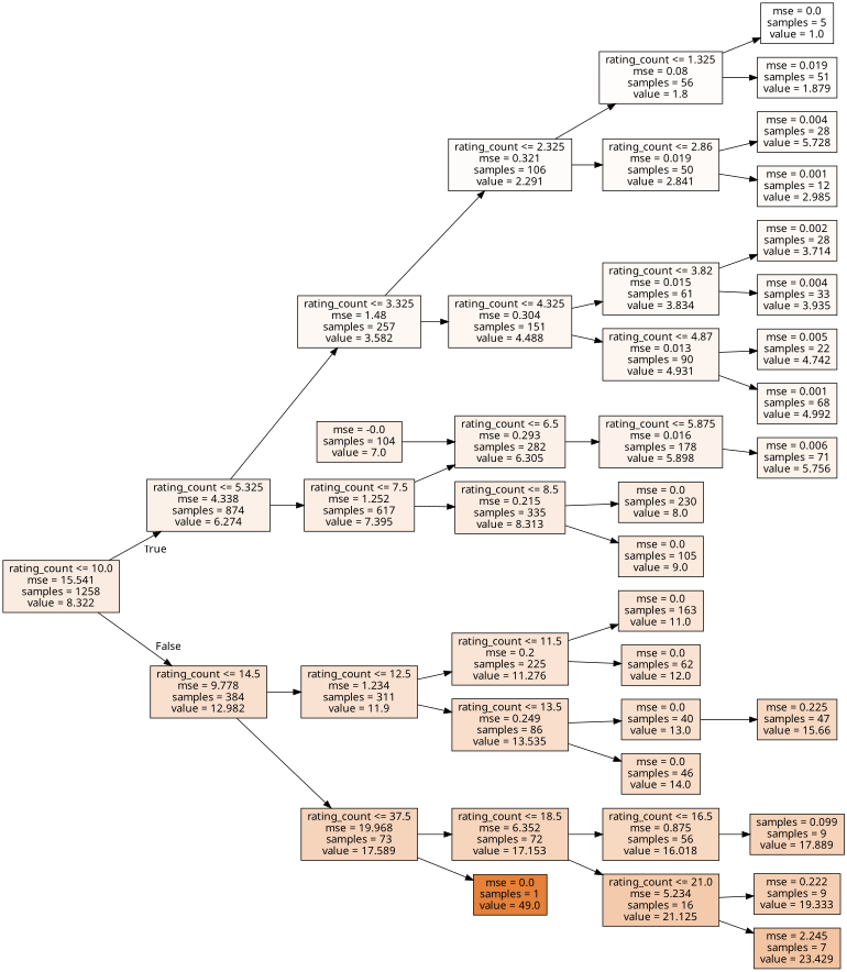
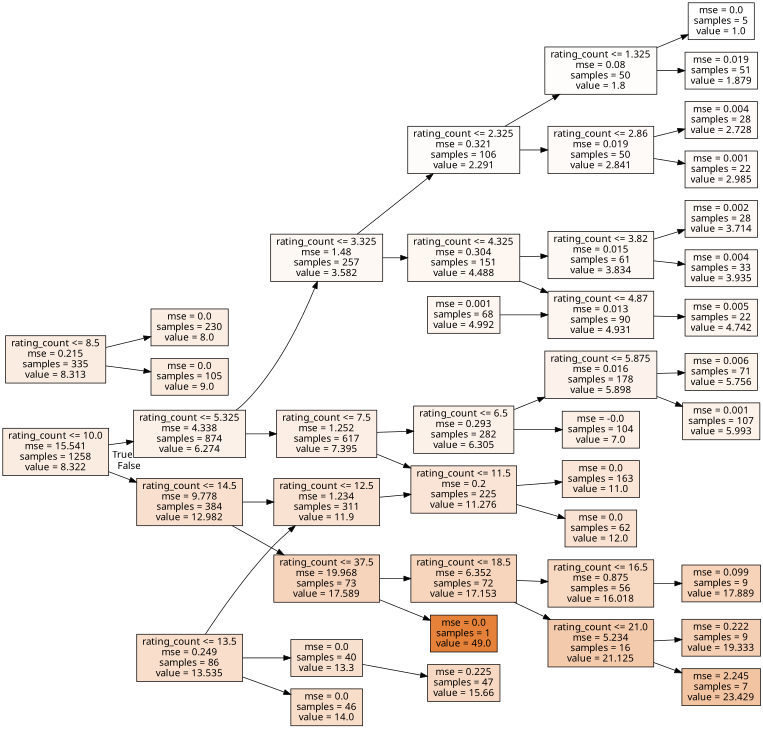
  digraph {
    fontname="Noto Sans"
    rankdir=LR
    node [color=black fillcolor="#fbece1" fontname="Noto Sans" shape=box style=filled]
    edge [fontname="Noto Sans"]
    n1 [label="rating_count <= 10.0\nmse = 15.541\nsamples = 1258\nvalue = 8.322"]
    n2 [fillcolor="#fcf1e9" label="rating_count <= 5.325\nmse = 4.338\nsamples = 874\nvalue = 6.274"]
    n3 [fillcolor="#f9e0ce" label="rating_count <= 14.5\nmse = 9.778\nsamples = 384\nvalue = 12.982"]
    n4 [fillcolor="#fef8f4" label="rating_count <= 3.325\nmse = 1.48\nsamples = 257\nvalue = 3.582"]
    n5 [fillcolor="#fceee5" label="rating_count <= 7.5\nmse = 1.252\nsamples = 617\nvalue = 7.395"]
    n6 [fillcolor="#f9e2d2" label="rating_count <= 12.5\nmse = 1.234\nsamples = 311\nvalue = 11.9"]
    n7 [fillcolor="#f6d3bb" label="rating_count <= 37.5\nmse = 19.968\nsamples = 73\nvalue = 17.589"]
    n8 [fillcolor="#fefcfa" label="rating_count <= 2.325\nmse = 0.321\nsamples = 106\nvalue = 2.291"]
    n9 [fillcolor="#fdf6f1" label="rating_count <= 4.325\nmse = 0.304\nsamples = 151\nvalue = 4.488"]
    n10 [fillcolor="#fcf1e9" label="rating_count <= 6.5\nmse = 0.293\nsamples = 282\nvalue = 6.305"]
    n11 [label="rating_count <= 8.5\nmse = 0.215\nsamples = 335\nvalue = 8.313"]
-   n12 [fillcolor="#fffdfc" label="rating_count <= 1.325\nmse = 0.08\nsamples = 56\nvalue = 1.8"]
+   n12 [fillcolor="#fffdfc" label="rating_count <= 1.325\nmse = 0.08\nsamples = 50\nvalue = 1.8"]
    n13 [fillcolor="#fefaf7" label="rating_count <= 2.86\nmse = 0.019\nsamples = 50\nvalue = 2.841"]
    n14 [fillcolor="#fdf8f3" label="rating_count <= 3.82\nmse = 0.015\nsamples = 61\nvalue = 3.834"]
    n15 [fillcolor="#fdf5ef" label="rating_count <= 4.87\nmse = 0.013\nsamples = 90\nvalue = 4.931"]
    n16 [fillcolor="#ffffff" label="mse = 0.0\nsamples = 5\nvalue = 1.0"]
    n17 [fillcolor="#fffdfb" label="mse = 0.019\nsamples = 51\nvalue = 1.879"]
-   n18 [fillcolor="#fefaf8" label="mse = 0.004\nsamples = 28\nvalue = 5.728"]
-   n19 [fillcolor="#fefaf7" label="mse = 0.001\nsamples = 12\nvalue = 2.985"]
+   n18 [fillcolor="#fefaf8" label="mse = 0.004\nsamples = 28\nvalue = 2.728"]
+   n19 [fillcolor="#fefaf7" label="mse = 0.001\nsamples = 22\nvalue = 2.985"]
    n20 [fillcolor="#fef8f4" label="mse = 0.002\nsamples = 28\nvalue = 3.714"]
    n21 [fillcolor="#fdf7f3" label="mse = 0.004\nsamples = 33\nvalue = 3.935"]
    n22 [fillcolor="#fdf5f0" label="mse = 0.005\nsamples = 22\nvalue = 4.742"]
    n23 [fillcolor="#fdf5ef" label="mse = 0.001\nsamples = 68\nvalue = 4.992"]
    n24 [fillcolor="#fcf2eb" label="rating_count <= 5.875\nmse = 0.016\nsamples = 178\nvalue = 5.898"]
    n25 [fillcolor="#fcefe6" label="mse = -0.0\nsamples = 104\nvalue = 7.0"]
    n26 [fillcolor="#fbede2" label="mse = 0.0\nsamples = 230\nvalue = 8.0"]
    n27 [fillcolor="#fbeade" label="mse = 0.0\nsamples = 105\nvalue = 9.0"]
    n28 [fillcolor="#fcf3eb" label="mse = 0.006\nsamples = 71\nvalue = 5.756"]
+   n29 [fillcolor="#fcf2ea" label="mse = 0.001\nsamples = 107\nvalue = 5.993"]
    n30 [fillcolor="#f9e4d5" label="rating_count <= 11.5\nmse = 0.2\nsamples = 225\nvalue = 11.276"]
    n31 [fillcolor="#f8decb" label="rating_count <= 13.5\nmse = 0.249\nsamples = 86\nvalue = 13.535"]
    n32 [fillcolor="#f6d5bc" label="rating_count <= 18.5\nmse = 6.352\nsamples = 72\nvalue = 17.153"]
    n33 [fillcolor="#e58139" label="mse = 0.0\nsamples = 1\nvalue = 49.0"]
    n34 [fillcolor="#fae5d6" label="mse = 0.0\nsamples = 163\nvalue = 11.0"]
    n35 [fillcolor="#f9e2d2" label="mse = 0.0\nsamples = 62\nvalue = 12.0"]
-   n36 [fillcolor="#f8e0ce" label="mse = 0.0\nsamples = 40\nvalue = 13.0"]
+   n36 [fillcolor="#f8e0ce" label="mse = 0.0\nsamples = 40\nvalue = 13.3"]
    n37 [fillcolor="#f8ddc9" label="mse = 0.0\nsamples = 46\nvalue = 14.0"]
    n38 [fillcolor="#f7d9c3" label="mse = 0.225\nsamples = 47\nvalue = 15.66"]
    n39 [fillcolor="#f7d8c1" label="rating_count <= 16.5\nmse = 0.875\nsamples = 56\nvalue = 16.018"]
    n40 [fillcolor="#f4caac" label="rating_count <= 21.0\nmse = 5.234\nsamples = 16\nvalue = 21.125"]
-   n41 [fillcolor="#f6d3b9" label="samples = 0.099\nsamples = 9\nvalue = 17.889"]
+   n41 [fillcolor="#f6d3b9" label="mse = 0.099\nsamples = 9\nvalue = 17.889"]
    n42 [fillcolor="#f5cfb3" label="mse = 0.222\nsamples = 9\nvalue = 19.333"]
    n43 [fillcolor="#f3c4a2" label="mse = 2.245\nsamples = 7\nvalue = 23.429"]
    n1 -> n2 [headlabel=True labelangle=45 labeldistance=2.5]
    n1 -> n3 [headlabel=False labelangle=-45 labeldistance=2.5]
    n2 -> n4
    n2 -> n5
    n3 -> n6
    n3 -> n7
    n4 -> n8
    n4 -> n9
    n5 -> n10
-   n5 -> n11
+   n5 -> n30
    n6 -> n30
-   n6 -> n31
+   n31 -> n6
    n7 -> n32
    n7 -> n33
    n8 -> n12
    n8 -> n13
    n9 -> n14
    n9 -> n15
    n10 -> n24
-   n25 -> n10
+   n10 -> n25
    n11 -> n26
    n11 -> n27
    n12 -> n16
    n12 -> n17
    n13 -> n18
    n13 -> n19
    n14 -> n20
    n14 -> n21
    n15 -> n22
-   n15 -> n23
+   n23 -> n15
    n24 -> n28
+   n24 -> n29
    n30 -> n34
    n30 -> n35
    n31 -> n36
    n31 -> n37
    n32 -> n39
    n32 -> n40
    n36 -> n38
    n39 -> n41
    n40 -> n42
    n40 -> n43
  }
